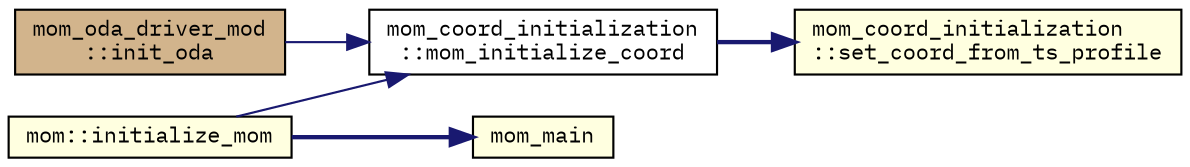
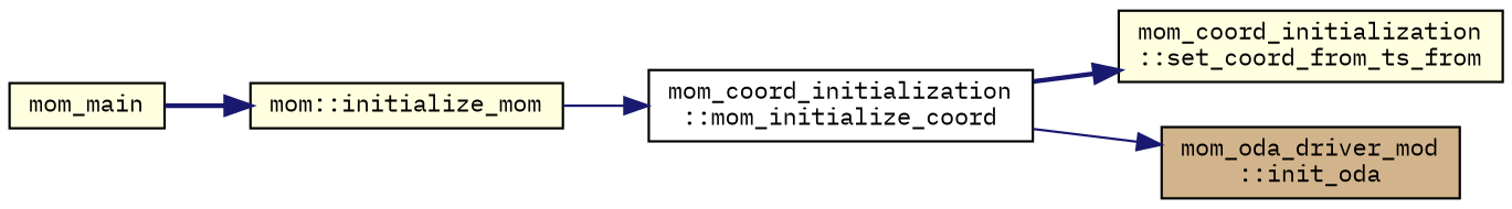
  digraph {
    fontname="IBM Plex Mono"
    rankdir=RL
    node [color=black fillcolor=lightyellow fontname="IBM Plex Mono" fontsize=10 shape=record style=filled]
    edge [color=midnightblue dir=back fontname="IBM Plex Mono" fontsize=10 labelfontname=Helvetica labelfontsize=10 style=bold]
-   n1 [fontcolor=black height=0.2 label="mom_coord_initialization\l::set_coord_from_ts_profile" width=0.4]
+   n1 [fontcolor=black height=0.2 label="mom_coord_initialization\l::set_coord_from_ts_from" width=0.4]
    n2 [fillcolor=white height=0.2 label="mom_coord_initialization\l::mom_initialize_coord" width=0.4]
    n3 [fillcolor=tan height=0.2 label="mom_oda_driver_mod\l::init_oda" width=0.4]
    n4 [height=0.2 label="mom::initialize_mom" width=0.4]
    n5 [height=0.2 label=mom_main width=0.4]
    n1 -> n2
-   n2 -> n3 [style=solid]
+   n3 -> n2 [style=solid]
    n2 -> n4 [style=solid]
-   n5 -> n4
+   n4 -> n5
  }
